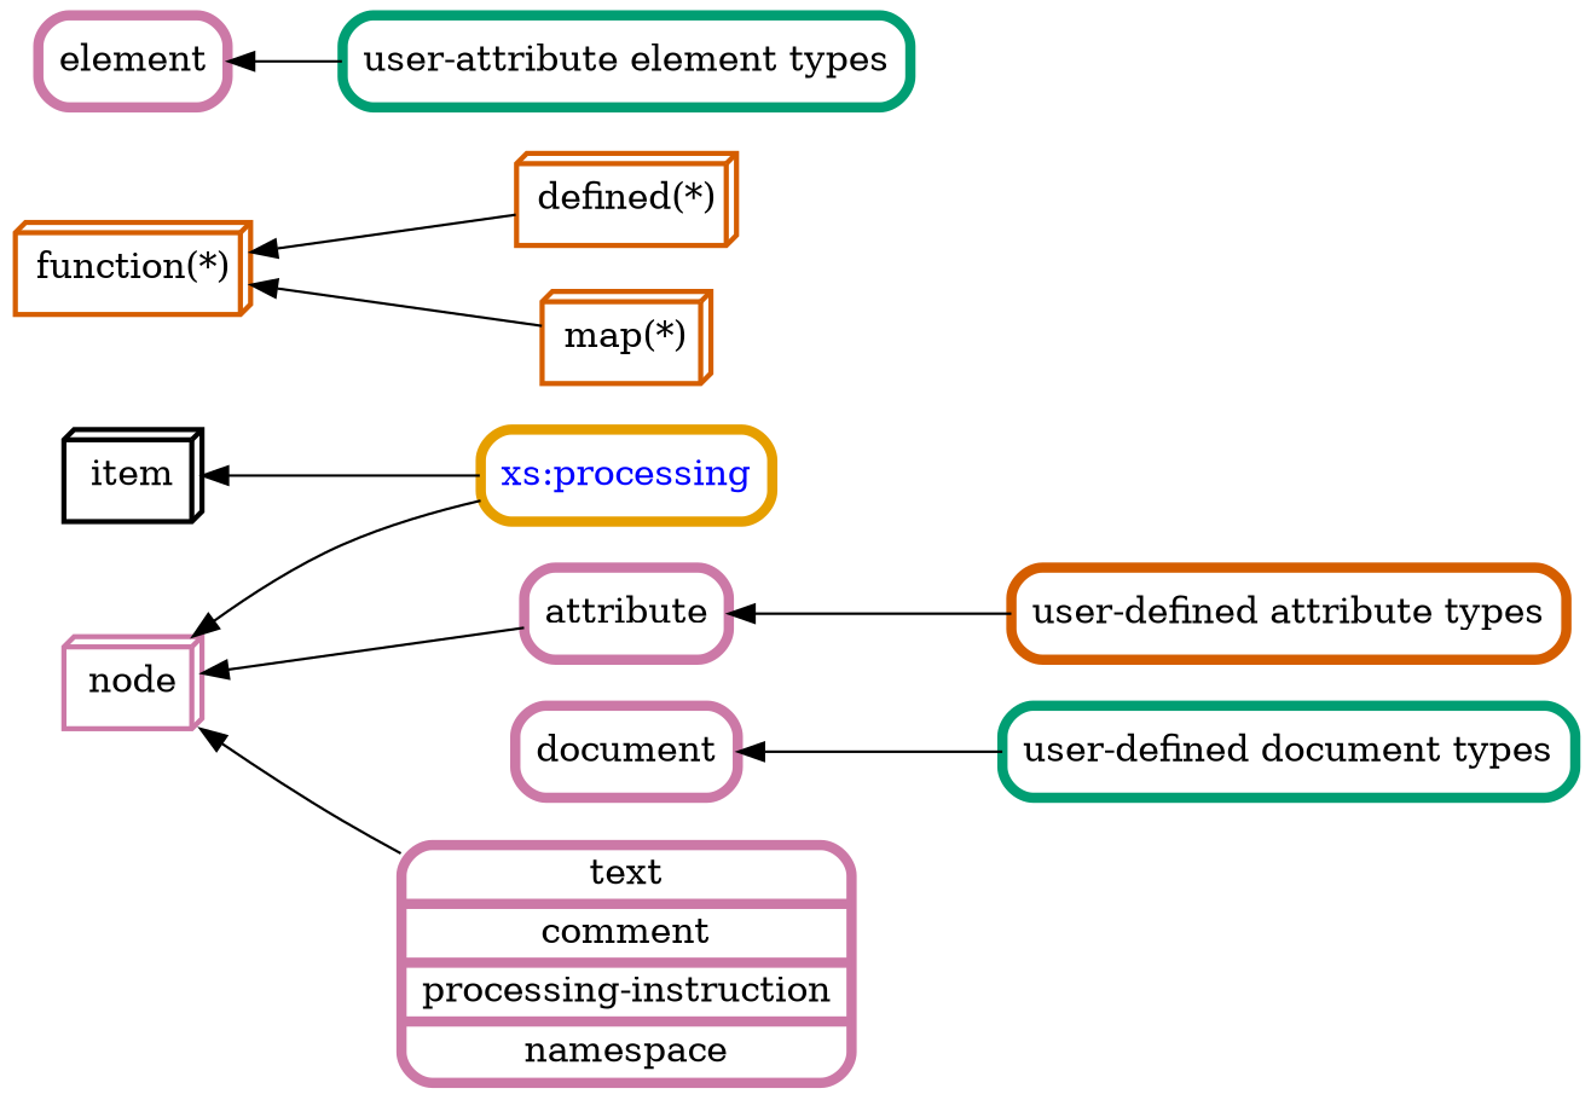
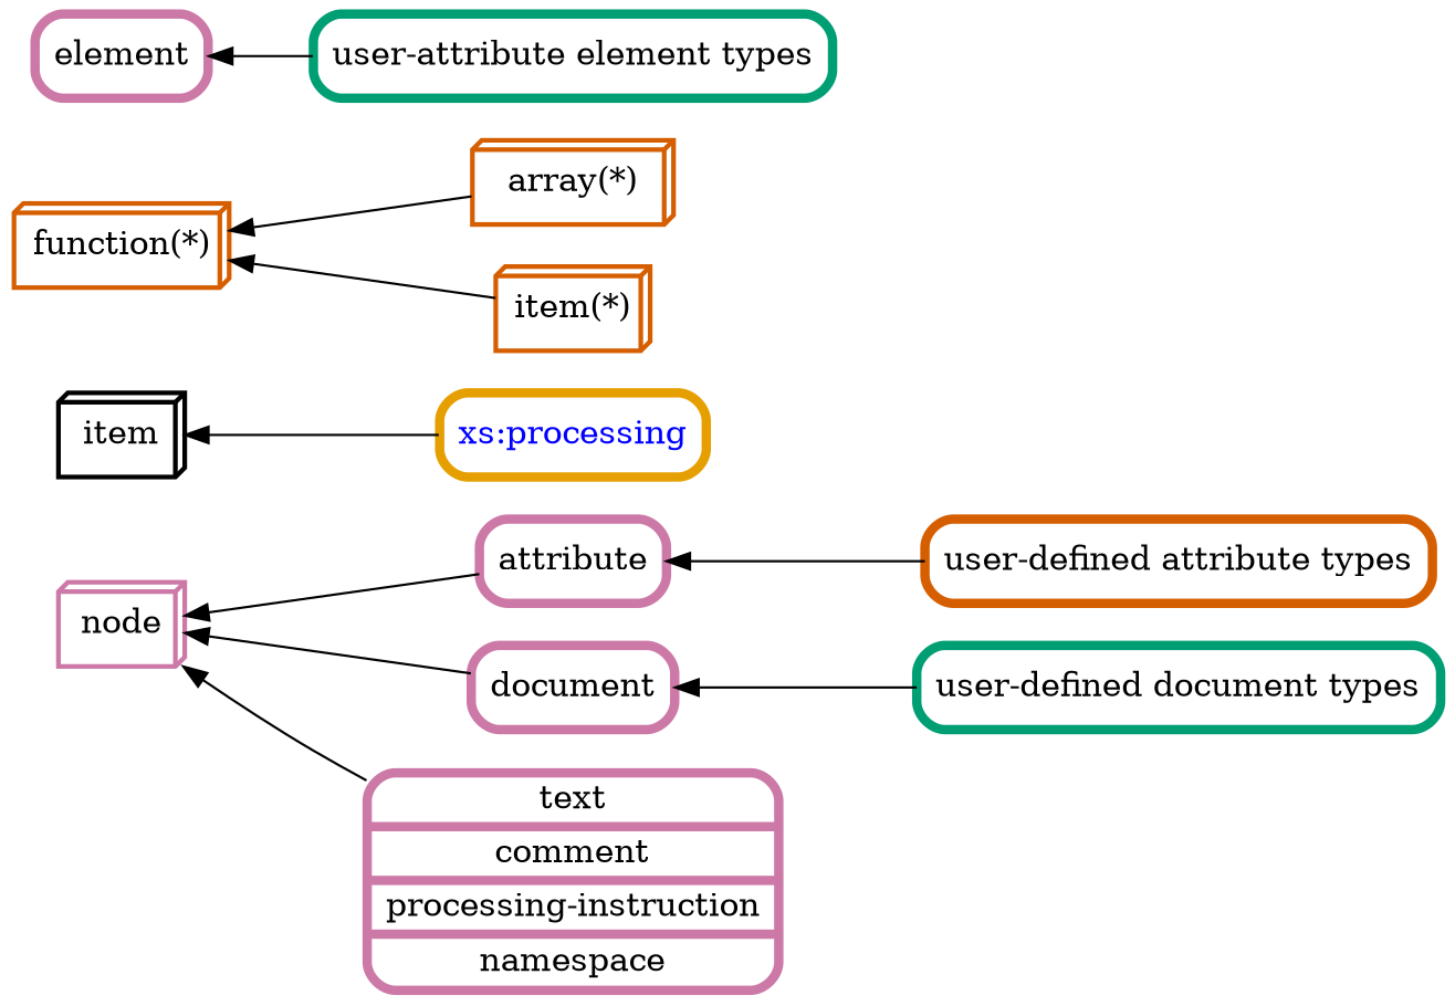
  digraph {
    rankdir=LR
    node [color="#cc79a7" penwidth=4 shape=box style=rounded]
    edge [dir=back]
    n1 [color="#e69f00" fontcolor="#0000ff" label="xs:processing"]
    n2 [label=item penwidth=2 shape=box3d color="" style=""]
    n3 [label="node" penwidth=2 shape=box3d style=""]
    n4 [label=attribute]
    n5 [label=document]
    n6 [label="text|comment|processing-instruction|namespace" shape=record]
    n7 [color="#d55e00" label="function(*)" penwidth=2 shape=box3d]
-   n8 [color="#d55e00" label="defined(*)" penwidth=2 shape=box3d]
-   n9 [color="#d55e00" label="map(*)" penwidth=2 shape=box3d]
+   n8 [color="#d55e00" label="array(*)" penwidth=2 shape=box3d]
+   n9 [color="#d55e00" label="item(*)" penwidth=2 shape=box3d]
    n10 [color="#d55e00" label="user-defined attribute types"]
    n11 [color="#009e73" label="user-defined document types"]
    n12 [label=element]
    n13 [color="#009e73" label="user-attribute element types"]
    n2 -> n1
    n3 -> n4
-   n3 -> n1
+   n3 -> n5
    n3 -> n6
    n4 -> n10
    n5 -> n11
    n7 -> n8
    n7 -> n9
    n12 -> n13
  }
